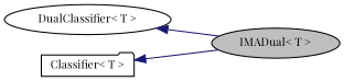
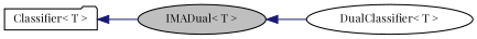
  digraph {
    fontname="Playfair Display"
    rankdir=LR
    node [color=black fillcolor=white fontname="Playfair Display" fontsize=10 shape=ellipse style=filled]
    edge [color=midnightblue dir=back fontname="Playfair Display" fontsize=10 labelfontname=Helvetica labelfontsize=10 style=solid]
    n1 [fillcolor=grey75 fontcolor=black height=0.2 label="IMADual\< T \>" width=0.4]
    n2 [height=0.2 label="DualClassifier\< T \>" width=0.4]
    n3 [height=0.2 label="Classifier\< T \>" shape=folder width=0.4]
-   n2 -> n1
+   n1 -> n2
    n3 -> n1
  }
